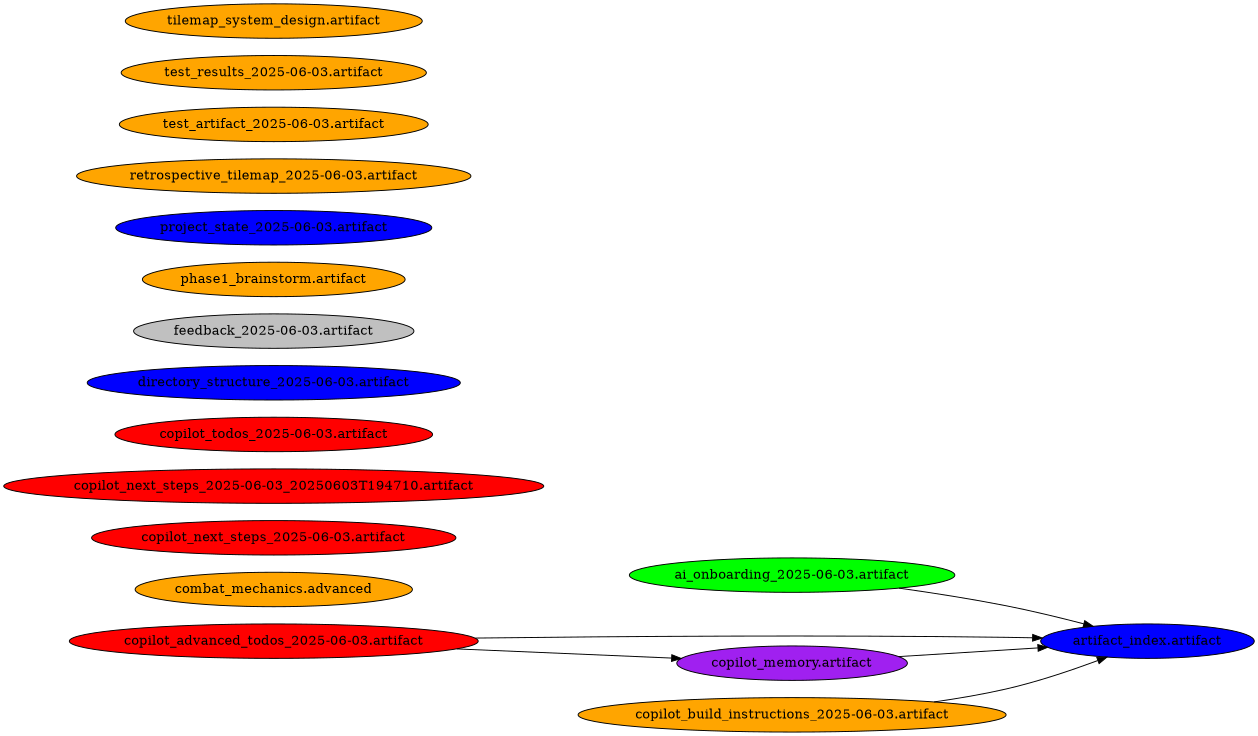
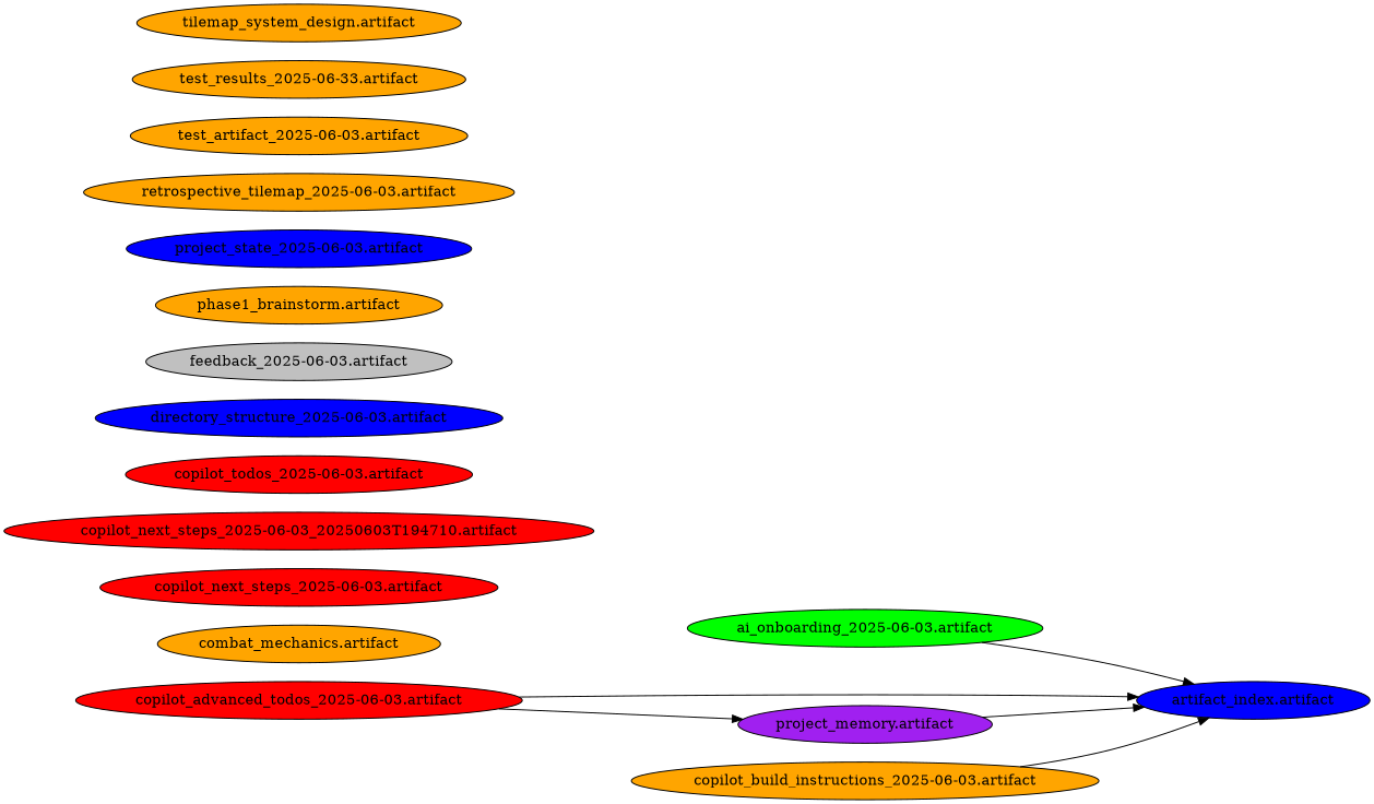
  digraph {
    rankdir=LR
    node [fillcolor=orange style=filled]
    "ai_onboarding_2025-06-03.artifact" [fillcolor=green]
    "artifact_index.artifact" [fillcolor=blue]
-   "copilot_memory.artifact" [fillcolor=purple]
-   "combat_mechanics.artifact" [label="combat_mechanics.advanced"]
+   "copilot_memory.artifact" [fillcolor=purple label="project_memory.artifact"]
+   "combat_mechanics.artifact"
    "copilot_advanced_todos_2025-06-03.artifact" [fillcolor=red]
    "copilot_build_instructions_2025-06-03.artifact"
    "copilot_next_steps_2025-06-03.artifact" [fillcolor=red]
    "copilot_next_steps_2025-06-03_20250603T194710.artifact" [fillcolor=red]
    "copilot_todos_2025-06-03.artifact" [fillcolor=red]
    "directory_structure_2025-06-03.artifact" [fillcolor=blue]
    "feedback_2025-06-03.artifact" [fillcolor=gray]
    "phase1_brainstorm.artifact"
    "project_state_2025-06-03.artifact" [fillcolor=blue]
    "retrospective_tilemap_2025-06-03.artifact"
    "test_artifact_2025-06-03.artifact"
-   "test_results_2025-06-03.artifact"
+   "test_results_2025-06-03.artifact" [label="test_results_2025-06-33.artifact"]
    "tilemap_system_design.artifact"
    "ai_onboarding_2025-06-03.artifact" -> "artifact_index.artifact"
    "copilot_memory.artifact" -> "artifact_index.artifact"
    "copilot_advanced_todos_2025-06-03.artifact" -> "artifact_index.artifact"
    "copilot_advanced_todos_2025-06-03.artifact" -> "copilot_memory.artifact"
    "copilot_build_instructions_2025-06-03.artifact" -> "artifact_index.artifact"
  }
